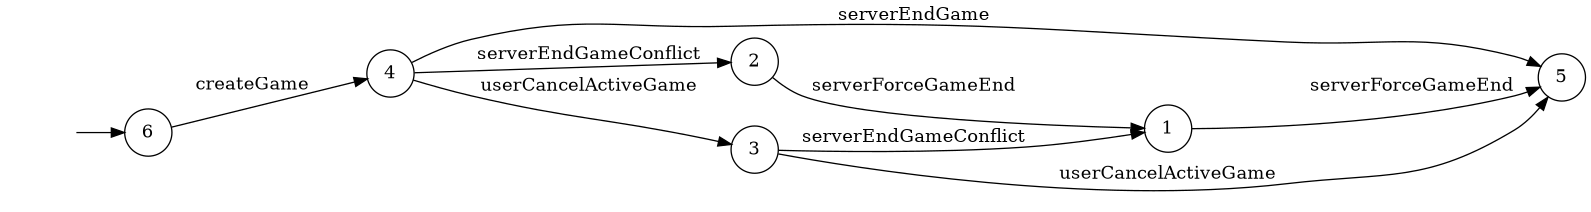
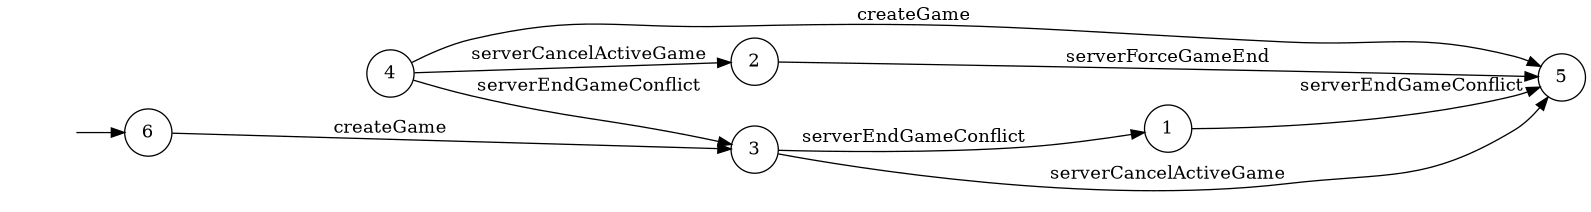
  digraph {
    rankdir=LR
    node [shape=circle]
    "" [shape=plaintext]
    n2 [label=6]
    n3 [label=4]
    n4 [label=3]
    n5 [label=5]
    n6 [label=2]
    n7 [label=1]
    "" -> n2
-   n2 -> n3 [label=createGame]
-   n3 -> n4 [label=userCancelActiveGame]
-   n3 -> n5 [label=serverEndGame]
-   n3 -> n6 [label=serverEndGameConflict]
-   n4 -> n5 [label=userCancelActiveGame]
+   n2 -> n4 [label=createGame]
+   n3 -> n4 [label=serverEndGameConflict]
+   n3 -> n5 [label=createGame]
+   n3 -> n6 [label=serverCancelActiveGame]
+   n4 -> n5 [label=serverCancelActiveGame]
    n4 -> n7 [label=serverEndGameConflict]
-   n6 -> n7 [label=serverForceGameEnd]
-   n7 -> n5 [label=serverForceGameEnd]
+   n6 -> n5 [label=serverForceGameEnd]
+   n7 -> n5 [label=serverEndGameConflict]
  }
